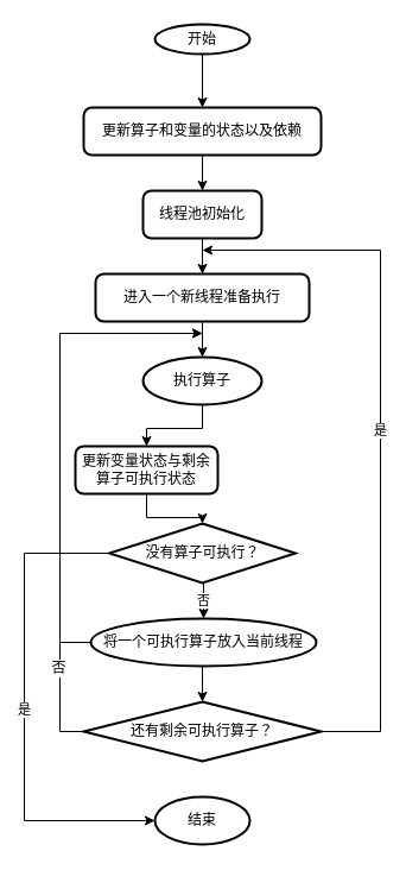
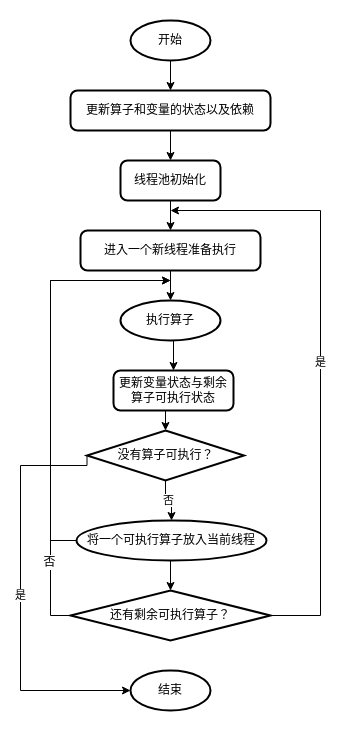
  <mxCell id="0" />
  <mxCell id="1" parent="0" />
  <mxCell id="2" style="edgeStyle=orthogonalEdgeStyle;rounded=0;orthogonalLoop=1;jettySize=auto;html=1;exitX=0.5;exitY=1;exitDx=0;exitDy=0;exitPerimeter=0;entryX=0.5;entryY=0;entryDx=0;entryDy=0;" edge="1" parent="1" source="3" target="5"><mxGeometry relative="1" as="geometry" /></mxCell>
- <mxCell id="3" value="开始" style="strokeWidth=2;html=1;shape=mxgraph.flowchart.start_1;whiteSpace=wrap;" vertex="1" parent="1"><mxGeometry x="130" y="20" width="80" height="25" as="geometry" /></mxCell>
+ <mxCell id="3" value="开始" style="strokeWidth=2;html=1;shape=mxgraph.flowchart.start_1;whiteSpace=wrap;" vertex="1" parent="1"><mxGeometry x="130" y="20" width="80" height="40" as="geometry" /></mxCell>
  <mxCell id="4" style="edgeStyle=orthogonalEdgeStyle;rounded=0;orthogonalLoop=1;jettySize=auto;html=1;exitX=0.5;exitY=1;exitDx=0;exitDy=0;entryX=0.5;entryY=0;entryDx=0;entryDy=0;" edge="1" parent="1" source="5" target="7"><mxGeometry relative="1" as="geometry" /></mxCell>
  <mxCell id="5" value="更新算子和变量的状态以及依赖" style="rounded=1;whiteSpace=wrap;html=1;absoluteArcSize=1;arcSize=14;strokeWidth=2;" vertex="1" parent="1"><mxGeometry x="70" y="90" width="200" height="40" as="geometry" /></mxCell>
  <mxCell id="6" style="edgeStyle=orthogonalEdgeStyle;rounded=0;orthogonalLoop=1;jettySize=auto;html=1;exitX=0.5;exitY=1;exitDx=0;exitDy=0;entryX=0.5;entryY=0;entryDx=0;entryDy=0;" edge="1" parent="1" source="7" target="9"><mxGeometry relative="1" as="geometry" /></mxCell>
  <mxCell id="7" value="线程池初始化" style="rounded=1;whiteSpace=wrap;html=1;absoluteArcSize=1;arcSize=14;strokeWidth=2;" vertex="1" parent="1"><mxGeometry x="120" y="160" width="100" height="40" as="geometry" /></mxCell>
  <mxCell id="8" style="edgeStyle=orthogonalEdgeStyle;rounded=0;orthogonalLoop=1;jettySize=auto;html=1;exitX=0.5;exitY=1;exitDx=0;exitDy=0;entryX=0.5;entryY=0;entryDx=0;entryDy=0;" edge="1" parent="1" source="9" target="11"><mxGeometry relative="1" as="geometry" /></mxCell>
  <mxCell id="9" value="进入一个新线程准备执行" style="rounded=1;whiteSpace=wrap;html=1;absoluteArcSize=1;arcSize=14;strokeWidth=2;" vertex="1" parent="1"><mxGeometry x="80" y="230" width="180" height="40" as="geometry" /></mxCell>
  <mxCell id="10" style="edgeStyle=orthogonalEdgeStyle;rounded=0;orthogonalLoop=1;jettySize=auto;html=1;exitX=0.5;exitY=1;exitDx=0;exitDy=0;entryX=0.5;entryY=0;entryDx=0;entryDy=0;" edge="1" parent="1" source="11" target="13"><mxGeometry relative="1" as="geometry" /></mxCell>
  <mxCell id="11" value="执行算子" style="ellipse;whiteSpace=wrap;html=1;absoluteArcSize=1;arcSize=14;strokeWidth=2;" vertex="1" parent="1"><mxGeometry x="120" y="300" width="100" height="40" as="geometry" /></mxCell>
  <mxCell id="12" style="edgeStyle=orthogonalEdgeStyle;rounded=0;orthogonalLoop=1;jettySize=auto;html=1;exitX=0.5;exitY=1;exitDx=0;exitDy=0;entryX=0.5;entryY=0;entryDx=0;entryDy=0;entryPerimeter=0;" edge="1" parent="1" source="13" target="17"><mxGeometry relative="1" as="geometry" /></mxCell>
- <mxCell id="13" value="更新变量状态与剩余算子可执行状态" style="rounded=1;whiteSpace=wrap;html=1;absoluteArcSize=1;arcSize=14;strokeWidth=2;" vertex="1" parent="1"><mxGeometry x="63" y="375" width="120" height="40" as="geometry" /></mxCell>
+ <mxCell id="13" value="更新变量状态与剩余算子可执行状态" style="rounded=1;whiteSpace=wrap;html=1;absoluteArcSize=1;arcSize=14;strokeWidth=2;" vertex="1" parent="1"><mxGeometry x="113" y="370" width="120" height="40" as="geometry" /></mxCell>
  <mxCell id="14" value="结束" style="strokeWidth=2;html=1;shape=mxgraph.flowchart.start_1;whiteSpace=wrap;" vertex="1" parent="1"><mxGeometry x="130" y="670" width="80" height="40" as="geometry" /></mxCell>
  <mxCell id="15" value="否" style="edgeStyle=orthogonalEdgeStyle;rounded=0;orthogonalLoop=1;jettySize=auto;html=1;exitX=0.5;exitY=1;exitDx=0;exitDy=0;exitPerimeter=0;entryX=0.5;entryY=0;entryDx=0;entryDy=0;" edge="1" parent="1" source="17" target="24"><mxGeometry relative="1" as="geometry" /></mxCell>
  <mxCell id="16" value="是" style="edgeStyle=orthogonalEdgeStyle;rounded=0;orthogonalLoop=1;jettySize=auto;html=1;exitX=0;exitY=0.5;exitDx=0;exitDy=0;exitPerimeter=0;entryX=0;entryY=0.5;entryDx=0;entryDy=0;entryPerimeter=0;" edge="1" parent="1" source="17" target="14"><mxGeometry relative="1" as="geometry"><Array as="points"><mxPoint x="20" y="465" /><mxPoint x="20" y="690" /></Array></mxGeometry></mxCell>
- <mxCell id="17" value="没有算子可执行？" style="strokeWidth=2;html=1;shape=mxgraph.flowchart.decision;whiteSpace=wrap;" vertex="1" parent="1"><mxGeometry x="91.5" y="440" width="157" height="50" as="geometry" /></mxCell>
+ <mxCell id="17" value="没有算子可执行？" style="strokeWidth=2;html=1;shape=mxgraph.flowchart.decision;whiteSpace=wrap;" vertex="1" parent="1"><mxGeometry x="86.5" y="430" width="157" height="50" as="geometry" /></mxCell>
  <mxCell id="18" value="是" style="edgeStyle=orthogonalEdgeStyle;rounded=0;orthogonalLoop=1;jettySize=auto;html=1;exitX=1;exitY=0.5;exitDx=0;exitDy=0;exitPerimeter=0;" edge="1" parent="1" source="21"><mxGeometry relative="1" as="geometry"><mxPoint x="170" y="210" as="targetPoint" /><Array as="points"><mxPoint x="320" y="615" /><mxPoint x="320" y="210" /></Array></mxGeometry></mxCell>
  <mxCell id="19" style="edgeStyle=orthogonalEdgeStyle;rounded=0;orthogonalLoop=1;jettySize=auto;html=1;exitX=0;exitY=0.5;exitDx=0;exitDy=0;exitPerimeter=0;" edge="1" parent="1" source="21"><mxGeometry relative="1" as="geometry"><mxPoint x="170" y="280" as="targetPoint" /><Array as="points"><mxPoint x="50" y="615" /><mxPoint x="50" y="280" /></Array></mxGeometry></mxCell>
  <mxCell id="20" value="否" style="text;html=1;resizable=0;points=[];align=center;verticalAlign=middle;labelBackgroundColor=#ffffff;" vertex="1" connectable="0" parent="19"><mxGeometry x="-0.688" y="2" relative="1" as="geometry"><mxPoint as="offset" /></mxGeometry></mxCell>
  <mxCell id="21" value="还有剩余可执行算子？" style="strokeWidth=2;html=1;shape=mxgraph.flowchart.decision;whiteSpace=wrap;" vertex="1" parent="1"><mxGeometry x="70" y="590" width="200" height="50" as="geometry" /></mxCell>
  <mxCell id="22" style="edgeStyle=orthogonalEdgeStyle;rounded=0;orthogonalLoop=1;jettySize=auto;html=1;exitX=0.5;exitY=1;exitDx=0;exitDy=0;entryX=0.5;entryY=0;entryDx=0;entryDy=0;entryPerimeter=0;" edge="1" parent="1" source="24" target="21"><mxGeometry relative="1" as="geometry" /></mxCell>
  <mxCell id="23" style="edgeStyle=orthogonalEdgeStyle;rounded=0;orthogonalLoop=1;jettySize=auto;html=1;exitX=0;exitY=0.5;exitDx=0;exitDy=0;" edge="1" parent="1" source="24"><mxGeometry relative="1" as="geometry"><mxPoint x="170" y="280" as="targetPoint" /><Array as="points"><mxPoint x="50" y="540" /><mxPoint x="50" y="280" /></Array></mxGeometry></mxCell>
  <mxCell id="24" value="将一个可执行算子放入当前线程" style="ellipse;whiteSpace=wrap;html=1;absoluteArcSize=1;arcSize=14;strokeWidth=2;" vertex="1" parent="1"><mxGeometry x="76" y="520" width="190" height="40" as="geometry" /></mxCell>
